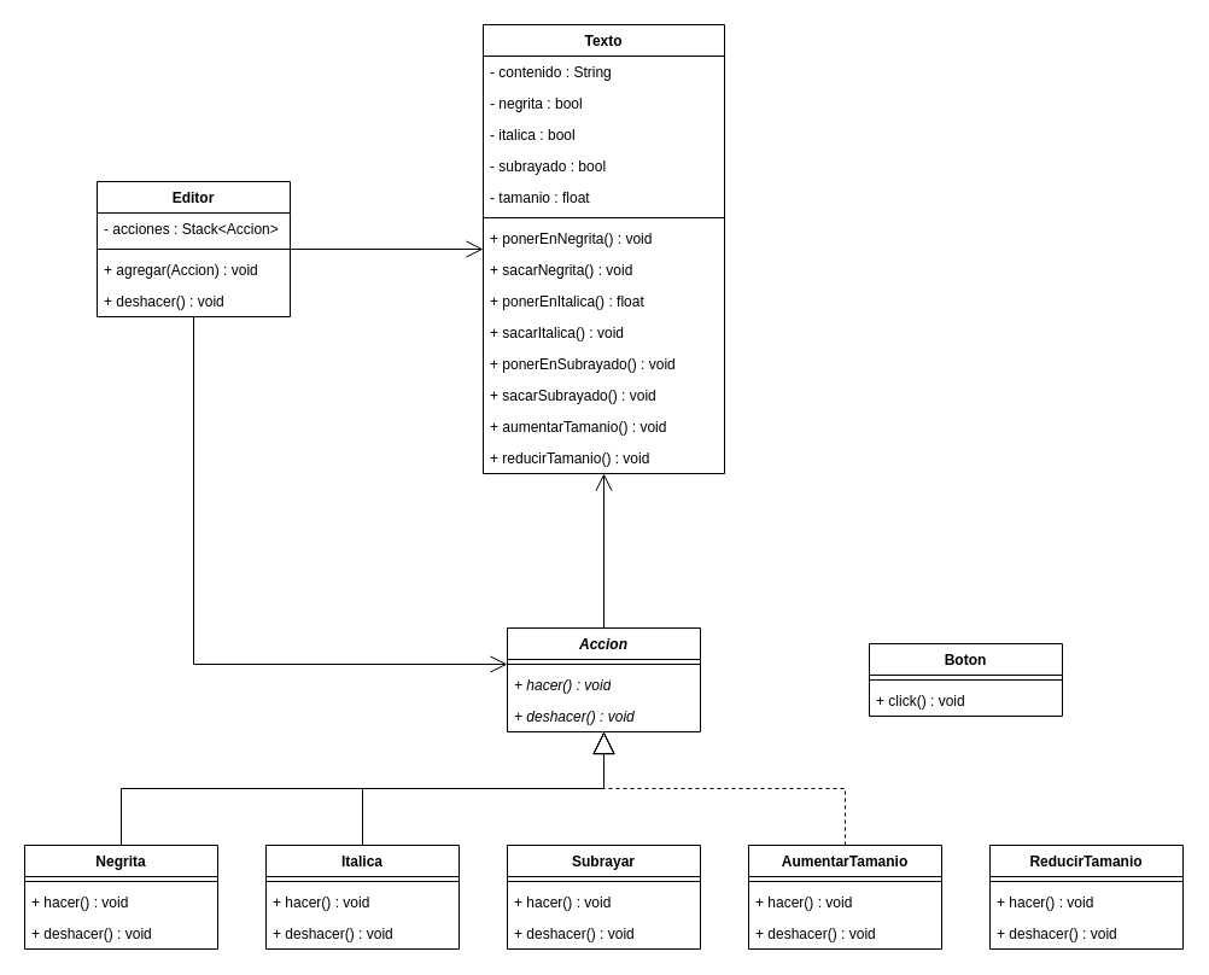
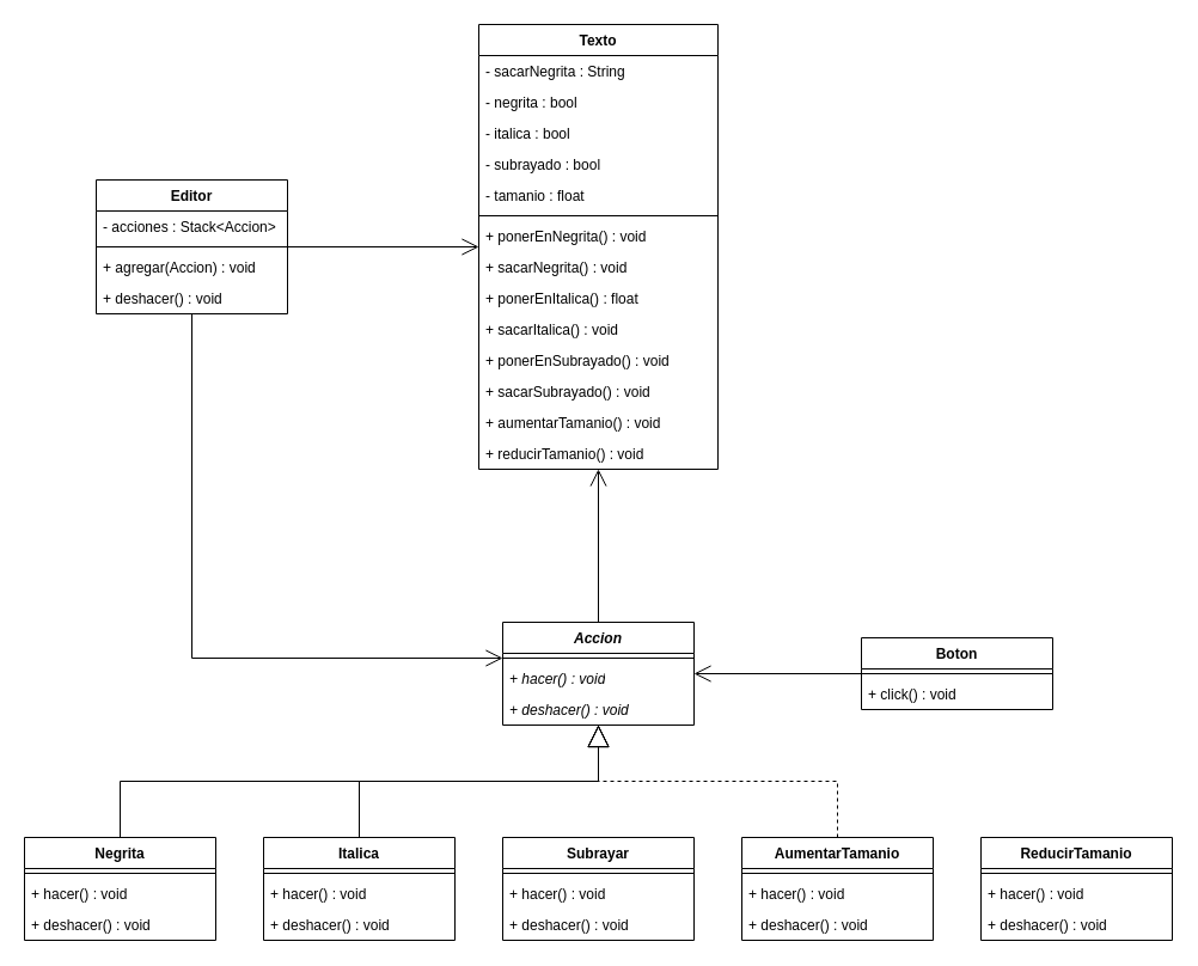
  <mxCell id="0" />
  <mxCell id="1" parent="0" />
  <mxCell id="2" value="Texto" style="swimlane;fontStyle=1;align=center;verticalAlign=top;childLayout=stackLayout;horizontal=1;startSize=26;horizontalStack=0;resizeParent=1;resizeParentMax=0;resizeLast=0;collapsible=1;marginBottom=0;whiteSpace=wrap;html=1;" vertex="1" parent="1"><mxGeometry x="400" y="20" width="200" height="372" as="geometry" /></mxCell>
- <mxCell id="3" value="- contenido : String" style="text;strokeColor=none;fillColor=none;align=left;verticalAlign=top;spacingLeft=4;spacingRight=4;overflow=hidden;rotatable=0;points=[[0,0.5],[1,0.5]];portConstraint=eastwest;whiteSpace=wrap;html=1;" vertex="1" parent="2"><mxGeometry y="26" width="200" height="26" as="geometry" /></mxCell>
+ <mxCell id="3" value="- sacarNegrita : String" style="text;strokeColor=none;fillColor=none;align=left;verticalAlign=top;spacingLeft=4;spacingRight=4;overflow=hidden;rotatable=0;points=[[0,0.5],[1,0.5]];portConstraint=eastwest;whiteSpace=wrap;html=1;" vertex="1" parent="2"><mxGeometry y="26" width="200" height="26" as="geometry" /></mxCell>
  <mxCell id="4" value="- negrita : bool" style="text;strokeColor=none;fillColor=none;align=left;verticalAlign=top;spacingLeft=4;spacingRight=4;overflow=hidden;rotatable=0;points=[[0,0.5],[1,0.5]];portConstraint=eastwest;whiteSpace=wrap;html=1;" vertex="1" parent="2"><mxGeometry y="52" width="200" height="26" as="geometry" /></mxCell>
  <mxCell id="5" value="- italica : bool" style="text;strokeColor=none;fillColor=none;align=left;verticalAlign=top;spacingLeft=4;spacingRight=4;overflow=hidden;rotatable=0;points=[[0,0.5],[1,0.5]];portConstraint=eastwest;whiteSpace=wrap;html=1;" vertex="1" parent="2"><mxGeometry y="78" width="200" height="26" as="geometry" /></mxCell>
  <mxCell id="6" value="- subrayado : bool" style="text;strokeColor=none;fillColor=none;align=left;verticalAlign=top;spacingLeft=4;spacingRight=4;overflow=hidden;rotatable=0;points=[[0,0.5],[1,0.5]];portConstraint=eastwest;whiteSpace=wrap;html=1;" vertex="1" parent="2"><mxGeometry y="104" width="200" height="26" as="geometry" /></mxCell>
  <mxCell id="7" value="- tamanio : float" style="text;strokeColor=none;fillColor=none;align=left;verticalAlign=top;spacingLeft=4;spacingRight=4;overflow=hidden;rotatable=0;points=[[0,0.5],[1,0.5]];portConstraint=eastwest;whiteSpace=wrap;html=1;" vertex="1" parent="2"><mxGeometry y="130" width="200" height="26" as="geometry" /></mxCell>
  <mxCell id="8" value="" style="line;strokeWidth=1;fillColor=none;align=left;verticalAlign=middle;spacingTop=-1;spacingLeft=3;spacingRight=3;rotatable=0;labelPosition=right;points=[];portConstraint=eastwest;strokeColor=inherit;" vertex="1" parent="2"><mxGeometry y="156" width="200" height="8" as="geometry" /></mxCell>
  <mxCell id="9" value="+ ponerEnNegrita() : void" style="text;strokeColor=none;fillColor=none;align=left;verticalAlign=top;spacingLeft=4;spacingRight=4;overflow=hidden;rotatable=0;points=[[0,0.5],[1,0.5]];portConstraint=eastwest;whiteSpace=wrap;html=1;" vertex="1" parent="2"><mxGeometry y="164" width="200" height="26" as="geometry" /></mxCell>
  <mxCell id="10" value="+ sacarNegrita() : void" style="text;strokeColor=none;fillColor=none;align=left;verticalAlign=top;spacingLeft=4;spacingRight=4;overflow=hidden;rotatable=0;points=[[0,0.5],[1,0.5]];portConstraint=eastwest;whiteSpace=wrap;html=1;" vertex="1" parent="2"><mxGeometry y="190" width="200" height="26" as="geometry" /></mxCell>
  <mxCell id="11" value="+ ponerEnItalica() : float" style="text;strokeColor=none;fillColor=none;align=left;verticalAlign=top;spacingLeft=4;spacingRight=4;overflow=hidden;rotatable=0;points=[[0,0.5],[1,0.5]];portConstraint=eastwest;whiteSpace=wrap;html=1;" vertex="1" parent="2"><mxGeometry y="216" width="200" height="26" as="geometry" /></mxCell>
  <mxCell id="12" value="+ sacarItalica() : void" style="text;strokeColor=none;fillColor=none;align=left;verticalAlign=top;spacingLeft=4;spacingRight=4;overflow=hidden;rotatable=0;points=[[0,0.5],[1,0.5]];portConstraint=eastwest;whiteSpace=wrap;html=1;" vertex="1" parent="2"><mxGeometry y="242" width="200" height="26" as="geometry" /></mxCell>
  <mxCell id="13" value="+ ponerEnSubrayado() : void" style="text;strokeColor=none;fillColor=none;align=left;verticalAlign=top;spacingLeft=4;spacingRight=4;overflow=hidden;rotatable=0;points=[[0,0.5],[1,0.5]];portConstraint=eastwest;whiteSpace=wrap;html=1;" vertex="1" parent="2"><mxGeometry y="268" width="200" height="26" as="geometry" /></mxCell>
  <mxCell id="14" value="+ sacarSubrayado() : void" style="text;strokeColor=none;fillColor=none;align=left;verticalAlign=top;spacingLeft=4;spacingRight=4;overflow=hidden;rotatable=0;points=[[0,0.5],[1,0.5]];portConstraint=eastwest;whiteSpace=wrap;html=1;" vertex="1" parent="2"><mxGeometry y="294" width="200" height="26" as="geometry" /></mxCell>
  <mxCell id="15" value="+ aumentarTamanio() : void" style="text;strokeColor=none;fillColor=none;align=left;verticalAlign=top;spacingLeft=4;spacingRight=4;overflow=hidden;rotatable=0;points=[[0,0.5],[1,0.5]];portConstraint=eastwest;whiteSpace=wrap;html=1;" vertex="1" parent="2"><mxGeometry y="320" width="200" height="26" as="geometry" /></mxCell>
  <mxCell id="16" value="+ reducirTamanio() : void" style="text;strokeColor=none;fillColor=none;align=left;verticalAlign=top;spacingLeft=4;spacingRight=4;overflow=hidden;rotatable=0;points=[[0,0.5],[1,0.5]];portConstraint=eastwest;whiteSpace=wrap;html=1;" vertex="1" parent="2"><mxGeometry y="346" width="200" height="26" as="geometry" /></mxCell>
  <mxCell id="17" value="Negrita" style="swimlane;fontStyle=1;align=center;verticalAlign=top;childLayout=stackLayout;horizontal=1;startSize=26;horizontalStack=0;resizeParent=1;resizeParentMax=0;resizeLast=0;collapsible=1;marginBottom=0;whiteSpace=wrap;html=1;" vertex="1" parent="1"><mxGeometry x="20" y="700" width="160" height="86" as="geometry" /></mxCell>
  <mxCell id="18" value="" style="line;strokeWidth=1;fillColor=none;align=left;verticalAlign=middle;spacingTop=-1;spacingLeft=3;spacingRight=3;rotatable=0;labelPosition=right;points=[];portConstraint=eastwest;strokeColor=inherit;" vertex="1" parent="17"><mxGeometry y="26" width="160" height="8" as="geometry" /></mxCell>
  <mxCell id="19" value="+ hacer() : void" style="text;strokeColor=none;fillColor=none;align=left;verticalAlign=top;spacingLeft=4;spacingRight=4;overflow=hidden;rotatable=0;points=[[0,0.5],[1,0.5]];portConstraint=eastwest;whiteSpace=wrap;html=1;" vertex="1" parent="17"><mxGeometry y="34" width="160" height="26" as="geometry" /></mxCell>
  <mxCell id="20" value="+ deshacer() : void" style="text;strokeColor=none;fillColor=none;align=left;verticalAlign=top;spacingLeft=4;spacingRight=4;overflow=hidden;rotatable=0;points=[[0,0.5],[1,0.5]];portConstraint=eastwest;whiteSpace=wrap;html=1;" vertex="1" parent="17"><mxGeometry y="60" width="160" height="26" as="geometry" /></mxCell>
  <mxCell id="21" value="Italica" style="swimlane;fontStyle=1;align=center;verticalAlign=top;childLayout=stackLayout;horizontal=1;startSize=26;horizontalStack=0;resizeParent=1;resizeParentMax=0;resizeLast=0;collapsible=1;marginBottom=0;whiteSpace=wrap;html=1;" vertex="1" parent="1"><mxGeometry x="220" y="700" width="160" height="86" as="geometry" /></mxCell>
  <mxCell id="22" value="" style="line;strokeWidth=1;fillColor=none;align=left;verticalAlign=middle;spacingTop=-1;spacingLeft=3;spacingRight=3;rotatable=0;labelPosition=right;points=[];portConstraint=eastwest;strokeColor=inherit;" vertex="1" parent="21"><mxGeometry y="26" width="160" height="8" as="geometry" /></mxCell>
  <mxCell id="23" value="+ hacer() : void" style="text;strokeColor=none;fillColor=none;align=left;verticalAlign=top;spacingLeft=4;spacingRight=4;overflow=hidden;rotatable=0;points=[[0,0.5],[1,0.5]];portConstraint=eastwest;whiteSpace=wrap;html=1;" vertex="1" parent="21"><mxGeometry y="34" width="160" height="26" as="geometry" /></mxCell>
  <mxCell id="24" value="+ deshacer() : void" style="text;strokeColor=none;fillColor=none;align=left;verticalAlign=top;spacingLeft=4;spacingRight=4;overflow=hidden;rotatable=0;points=[[0,0.5],[1,0.5]];portConstraint=eastwest;whiteSpace=wrap;html=1;" vertex="1" parent="21"><mxGeometry y="60" width="160" height="26" as="geometry" /></mxCell>
  <mxCell id="25" value="Subrayar" style="swimlane;fontStyle=1;align=center;verticalAlign=top;childLayout=stackLayout;horizontal=1;startSize=26;horizontalStack=0;resizeParent=1;resizeParentMax=0;resizeLast=0;collapsible=1;marginBottom=0;whiteSpace=wrap;html=1;" vertex="1" parent="1"><mxGeometry x="420" y="700" width="160" height="86" as="geometry" /></mxCell>
  <mxCell id="26" value="" style="line;strokeWidth=1;fillColor=none;align=left;verticalAlign=middle;spacingTop=-1;spacingLeft=3;spacingRight=3;rotatable=0;labelPosition=right;points=[];portConstraint=eastwest;strokeColor=inherit;" vertex="1" parent="25"><mxGeometry y="26" width="160" height="8" as="geometry" /></mxCell>
  <mxCell id="27" value="+ hacer() : void" style="text;strokeColor=none;fillColor=none;align=left;verticalAlign=top;spacingLeft=4;spacingRight=4;overflow=hidden;rotatable=0;points=[[0,0.5],[1,0.5]];portConstraint=eastwest;whiteSpace=wrap;html=1;" vertex="1" parent="25"><mxGeometry y="34" width="160" height="26" as="geometry" /></mxCell>
  <mxCell id="28" value="+ deshacer() : void" style="text;strokeColor=none;fillColor=none;align=left;verticalAlign=top;spacingLeft=4;spacingRight=4;overflow=hidden;rotatable=0;points=[[0,0.5],[1,0.5]];portConstraint=eastwest;whiteSpace=wrap;html=1;" vertex="1" parent="25"><mxGeometry y="60" width="160" height="26" as="geometry" /></mxCell>
  <mxCell id="29" value="AumentarTamanio" style="swimlane;fontStyle=1;align=center;verticalAlign=top;childLayout=stackLayout;horizontal=1;startSize=26;horizontalStack=0;resizeParent=1;resizeParentMax=0;resizeLast=0;collapsible=1;marginBottom=0;whiteSpace=wrap;html=1;" vertex="1" parent="1"><mxGeometry x="620" y="700" width="160" height="86" as="geometry" /></mxCell>
  <mxCell id="30" value="" style="line;strokeWidth=1;fillColor=none;align=left;verticalAlign=middle;spacingTop=-1;spacingLeft=3;spacingRight=3;rotatable=0;labelPosition=right;points=[];portConstraint=eastwest;strokeColor=inherit;" vertex="1" parent="29"><mxGeometry y="26" width="160" height="8" as="geometry" /></mxCell>
  <mxCell id="31" value="+ hacer() : void" style="text;strokeColor=none;fillColor=none;align=left;verticalAlign=top;spacingLeft=4;spacingRight=4;overflow=hidden;rotatable=0;points=[[0,0.5],[1,0.5]];portConstraint=eastwest;whiteSpace=wrap;html=1;" vertex="1" parent="29"><mxGeometry y="34" width="160" height="26" as="geometry" /></mxCell>
  <mxCell id="32" value="+ deshacer() : void" style="text;strokeColor=none;fillColor=none;align=left;verticalAlign=top;spacingLeft=4;spacingRight=4;overflow=hidden;rotatable=0;points=[[0,0.5],[1,0.5]];portConstraint=eastwest;whiteSpace=wrap;html=1;" vertex="1" parent="29"><mxGeometry y="60" width="160" height="26" as="geometry" /></mxCell>
  <mxCell id="33" value="ReducirTamanio" style="swimlane;fontStyle=1;align=center;verticalAlign=top;childLayout=stackLayout;horizontal=1;startSize=26;horizontalStack=0;resizeParent=1;resizeParentMax=0;resizeLast=0;collapsible=1;marginBottom=0;whiteSpace=wrap;html=1;" vertex="1" parent="1"><mxGeometry x="820" y="700" width="160" height="86" as="geometry" /></mxCell>
  <mxCell id="34" value="" style="line;strokeWidth=1;fillColor=none;align=left;verticalAlign=middle;spacingTop=-1;spacingLeft=3;spacingRight=3;rotatable=0;labelPosition=right;points=[];portConstraint=eastwest;strokeColor=inherit;" vertex="1" parent="33"><mxGeometry y="26" width="160" height="8" as="geometry" /></mxCell>
  <mxCell id="35" value="+ hacer() : void" style="text;strokeColor=none;fillColor=none;align=left;verticalAlign=top;spacingLeft=4;spacingRight=4;overflow=hidden;rotatable=0;points=[[0,0.5],[1,0.5]];portConstraint=eastwest;whiteSpace=wrap;html=1;" vertex="1" parent="33"><mxGeometry y="34" width="160" height="26" as="geometry" /></mxCell>
  <mxCell id="36" value="+ deshacer() : void" style="text;strokeColor=none;fillColor=none;align=left;verticalAlign=top;spacingLeft=4;spacingRight=4;overflow=hidden;rotatable=0;points=[[0,0.5],[1,0.5]];portConstraint=eastwest;whiteSpace=wrap;html=1;" vertex="1" parent="33"><mxGeometry y="60" width="160" height="26" as="geometry" /></mxCell>
  <mxCell id="37" value="Accion" style="swimlane;fontStyle=3;align=center;verticalAlign=top;childLayout=stackLayout;horizontal=1;startSize=26;horizontalStack=0;resizeParent=1;resizeParentMax=0;resizeLast=0;collapsible=1;marginBottom=0;whiteSpace=wrap;html=1;" vertex="1" parent="1"><mxGeometry x="420" y="520" width="160" height="86" as="geometry" /></mxCell>
  <mxCell id="38" value="" style="line;strokeWidth=1;fillColor=none;align=left;verticalAlign=middle;spacingTop=-1;spacingLeft=3;spacingRight=3;rotatable=0;labelPosition=right;points=[];portConstraint=eastwest;strokeColor=inherit;" vertex="1" parent="37"><mxGeometry y="26" width="160" height="8" as="geometry" /></mxCell>
  <mxCell id="39" value="+ hacer() : void" style="text;strokeColor=none;fillColor=none;align=left;verticalAlign=top;spacingLeft=4;spacingRight=4;overflow=hidden;rotatable=0;points=[[0,0.5],[1,0.5]];portConstraint=eastwest;whiteSpace=wrap;html=1;fontStyle=2" vertex="1" parent="37"><mxGeometry y="34" width="160" height="26" as="geometry" /></mxCell>
  <mxCell id="40" value="+ deshacer() : void" style="text;strokeColor=none;fillColor=none;align=left;verticalAlign=top;spacingLeft=4;spacingRight=4;overflow=hidden;rotatable=0;points=[[0,0.5],[1,0.5]];portConstraint=eastwest;whiteSpace=wrap;html=1;fontStyle=2" vertex="1" parent="37"><mxGeometry y="60" width="160" height="26" as="geometry" /></mxCell>
  <mxCell id="41" value="" style="endArrow=block;endSize=16;endFill=0;html=1;rounded=0;edgeStyle=elbowEdgeStyle;elbow=vertical;" edge="1" parent="1" source="17" target="37"><mxGeometry width="160" relative="1" as="geometry"><mxPoint x="320" y="390" as="sourcePoint" /><mxPoint x="480" y="390" as="targetPoint" /></mxGeometry></mxCell>
  <mxCell id="42" value="" style="endArrow=block;endSize=16;endFill=0;html=1;rounded=0;edgeStyle=elbowEdgeStyle;elbow=vertical;" edge="1" parent="1" source="21" target="37"><mxGeometry width="160" relative="1" as="geometry"><mxPoint x="110" y="670" as="sourcePoint" /><mxPoint x="510" y="590" as="targetPoint" /></mxGeometry></mxCell>
  <mxCell id="43" value="" style="endArrow=block;endSize=16;endFill=0;html=1;rounded=0;edgeStyle=elbowEdgeStyle;elbow=vertical;dashed=1;" edge="1" parent="1" source="29" target="37"><mxGeometry width="160" relative="1" as="geometry"><mxPoint x="510" y="670" as="sourcePoint" /><mxPoint x="510" y="590" as="targetPoint" /></mxGeometry></mxCell>
  <mxCell id="44" value="" style="endArrow=open;endFill=1;endSize=12;html=1;rounded=0;" edge="1" parent="1" source="37" target="2"><mxGeometry width="160" relative="1" as="geometry"><mxPoint x="380" y="410" as="sourcePoint" /><mxPoint x="540" y="410" as="targetPoint" /></mxGeometry></mxCell>
  <mxCell id="45" value="Editor" style="swimlane;fontStyle=1;align=center;verticalAlign=top;childLayout=stackLayout;horizontal=1;startSize=26;horizontalStack=0;resizeParent=1;resizeParentMax=0;resizeLast=0;collapsible=1;marginBottom=0;whiteSpace=wrap;html=1;" vertex="1" parent="1"><mxGeometry x="80" y="150" width="160" height="112" as="geometry" /></mxCell>
  <mxCell id="46" value="- acciones : Stack&amp;lt;Accion&amp;gt;" style="text;strokeColor=none;fillColor=none;align=left;verticalAlign=top;spacingLeft=4;spacingRight=4;overflow=hidden;rotatable=0;points=[[0,0.5],[1,0.5]];portConstraint=eastwest;whiteSpace=wrap;html=1;" vertex="1" parent="45"><mxGeometry y="26" width="160" height="26" as="geometry" /></mxCell>
  <mxCell id="47" value="" style="line;strokeWidth=1;fillColor=none;align=left;verticalAlign=middle;spacingTop=-1;spacingLeft=3;spacingRight=3;rotatable=0;labelPosition=right;points=[];portConstraint=eastwest;strokeColor=inherit;" vertex="1" parent="45"><mxGeometry y="52" width="160" height="8" as="geometry" /></mxCell>
  <mxCell id="48" value="+ agregar(Accion) : void" style="text;strokeColor=none;fillColor=none;align=left;verticalAlign=top;spacingLeft=4;spacingRight=4;overflow=hidden;rotatable=0;points=[[0,0.5],[1,0.5]];portConstraint=eastwest;whiteSpace=wrap;html=1;" vertex="1" parent="45"><mxGeometry y="60" width="160" height="26" as="geometry" /></mxCell>
  <mxCell id="49" value="+ deshacer() : void" style="text;strokeColor=none;fillColor=none;align=left;verticalAlign=top;spacingLeft=4;spacingRight=4;overflow=hidden;rotatable=0;points=[[0,0.5],[1,0.5]];portConstraint=eastwest;whiteSpace=wrap;html=1;" vertex="1" parent="45"><mxGeometry y="86" width="160" height="26" as="geometry" /></mxCell>
  <mxCell id="50" value="" style="endArrow=open;endFill=1;endSize=12;html=1;rounded=0;edgeStyle=elbowEdgeStyle;elbow=vertical;" edge="1" parent="1" source="45" target="37"><mxGeometry width="160" relative="1" as="geometry"><mxPoint x="49.999" y="240" as="sourcePoint" /><mxPoint x="368.8" y="464" as="targetPoint" /><Array as="points"><mxPoint x="350" y="550" /></Array></mxGeometry></mxCell>
  <mxCell id="51" value="Boton" style="swimlane;fontStyle=1;align=center;verticalAlign=top;childLayout=stackLayout;horizontal=1;startSize=26;horizontalStack=0;resizeParent=1;resizeParentMax=0;resizeLast=0;collapsible=1;marginBottom=0;whiteSpace=wrap;html=1;" vertex="1" parent="1"><mxGeometry x="720" y="533" width="160" height="60" as="geometry" /></mxCell>
  <mxCell id="52" value="" style="line;strokeWidth=1;fillColor=none;align=left;verticalAlign=middle;spacingTop=-1;spacingLeft=3;spacingRight=3;rotatable=0;labelPosition=right;points=[];portConstraint=eastwest;strokeColor=inherit;" vertex="1" parent="51"><mxGeometry y="26" width="160" height="8" as="geometry" /></mxCell>
  <mxCell id="53" value="+ click() : void" style="text;strokeColor=none;fillColor=none;align=left;verticalAlign=top;spacingLeft=4;spacingRight=4;overflow=hidden;rotatable=0;points=[[0,0.5],[1,0.5]];portConstraint=eastwest;whiteSpace=wrap;html=1;" vertex="1" parent="51"><mxGeometry y="34" width="160" height="26" as="geometry" /></mxCell>
+ <mxCell id="54" value="" style="endArrow=open;endFill=1;endSize=12;html=1;rounded=0;" edge="1" parent="1" source="51" target="37"><mxGeometry width="160" relative="1" as="geometry"><mxPoint x="380" y="410" as="sourcePoint" /><mxPoint x="540" y="410" as="targetPoint" /></mxGeometry></mxCell>
  <mxCell id="55" value="" style="endArrow=open;endFill=1;endSize=12;html=1;rounded=0;" edge="1" parent="1" source="45" target="2"><mxGeometry width="160" relative="1" as="geometry"><mxPoint x="380" y="330" as="sourcePoint" /><mxPoint x="540" y="330" as="targetPoint" /></mxGeometry></mxCell>
